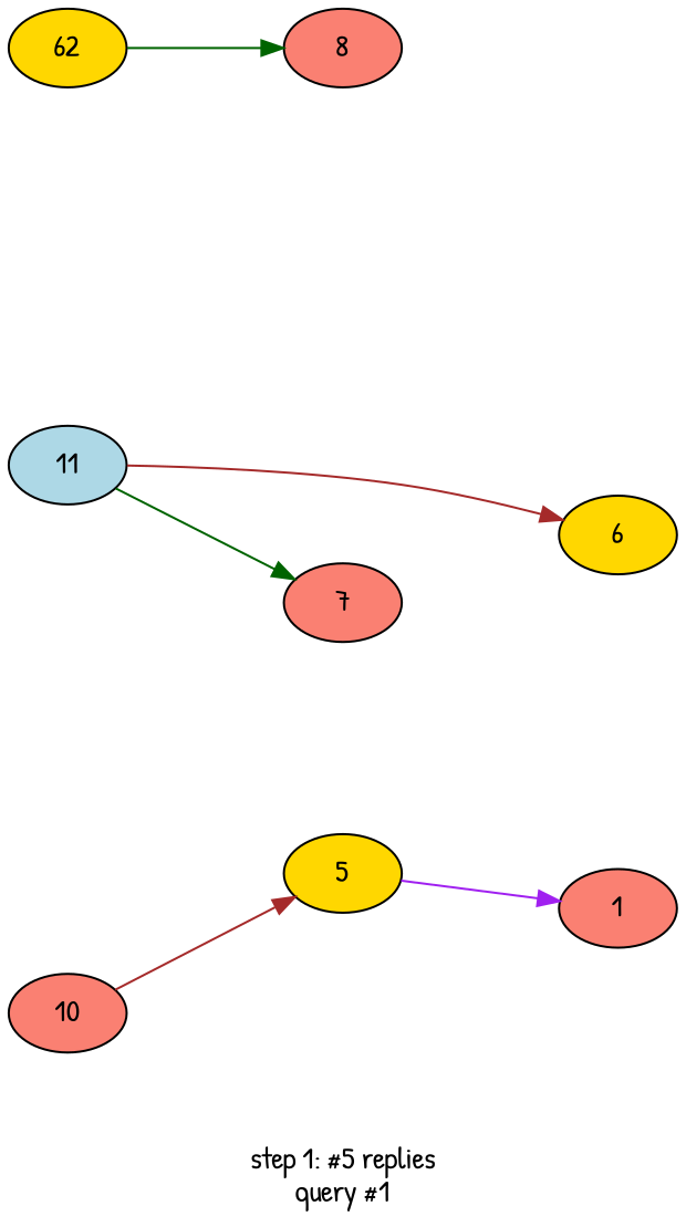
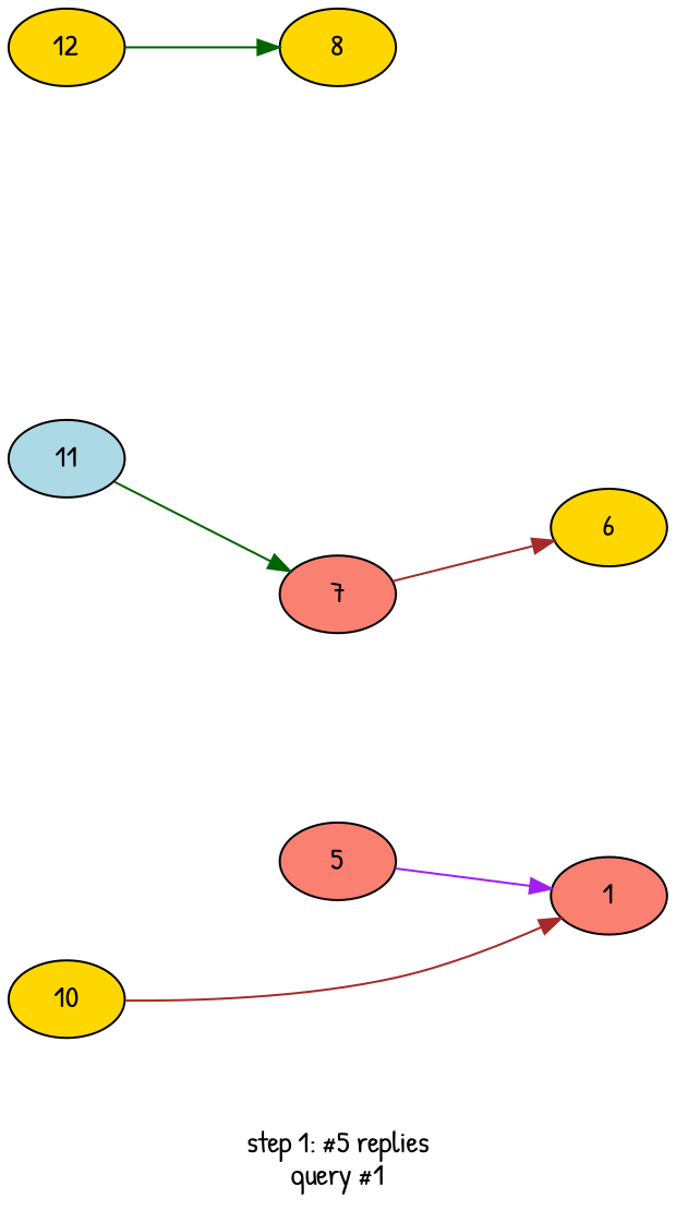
  digraph {
    fontname="Patrick Hand"
    label="step 1: #5 replies\nquery #1"
    nodesep=1
    rankdir=LR
    ranksep=1
    node [fillcolor=gold fontname="Patrick Hand" style=filled]
    edge [color=brown fontname="Patrick Hand"]
-   10 [fillcolor=salmon]
+   10
    11 [fillcolor=lightblue]
-   12 [label=62]
-   5
+   12
+   5 [fillcolor=salmon]
    6
    7 [fillcolor=salmon]
-   8 [fillcolor=salmon]
+   8
    1 [fillcolor=salmon]
    subgraph sub_1 {
      rank=same
      10
      11
      12
    }
-   10 -> 5
-   11 -> 6
+   10 -> 1
+   7 -> 6
    11 -> 7 [color=darkgreen]
    12 -> 8 [color=darkgreen]
    5 -> 1 [color=purple]
  }
